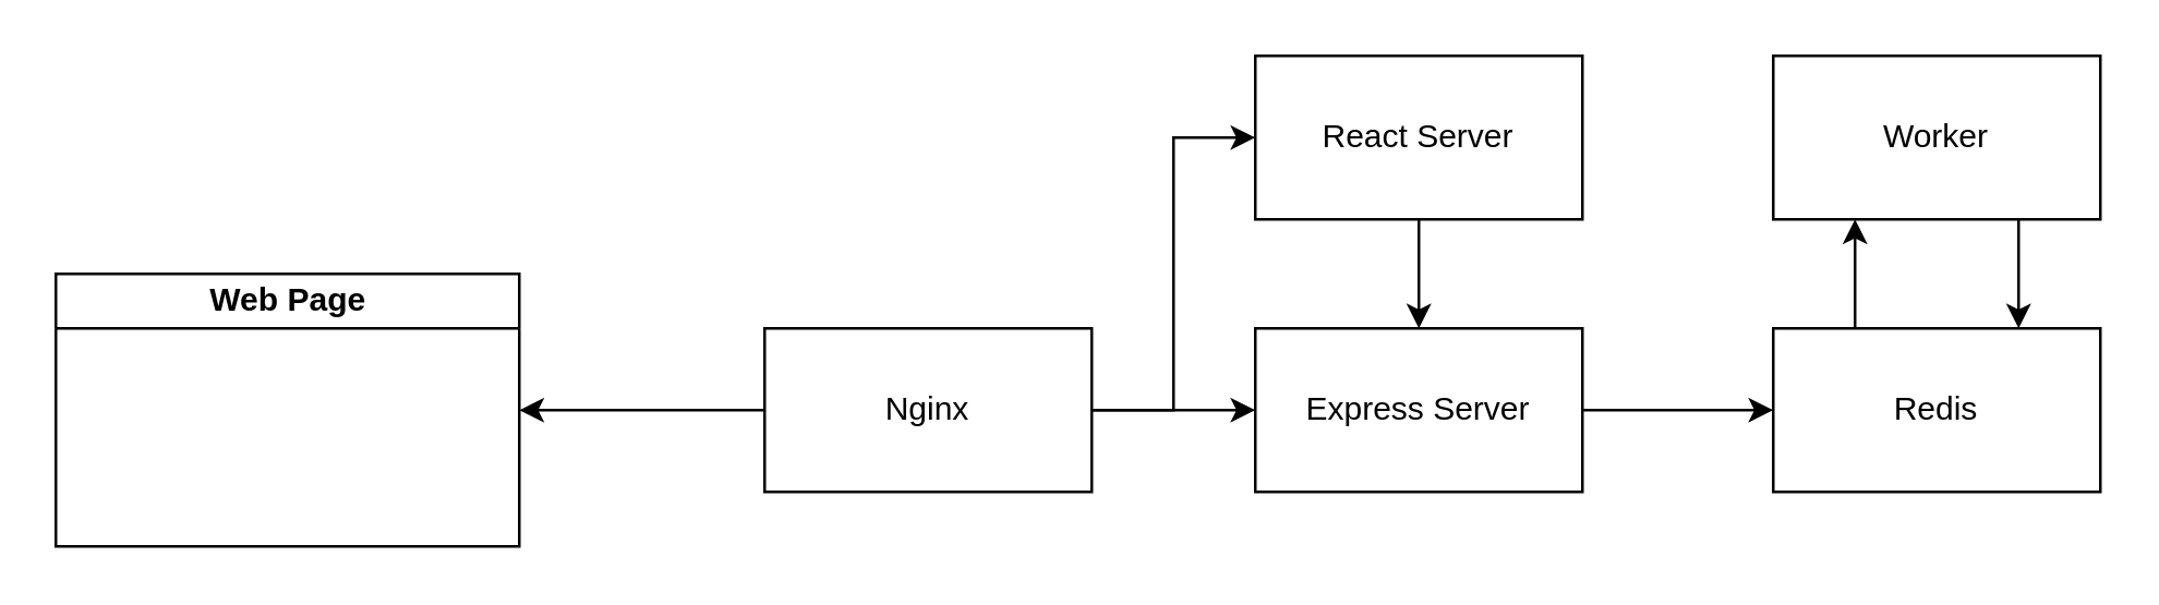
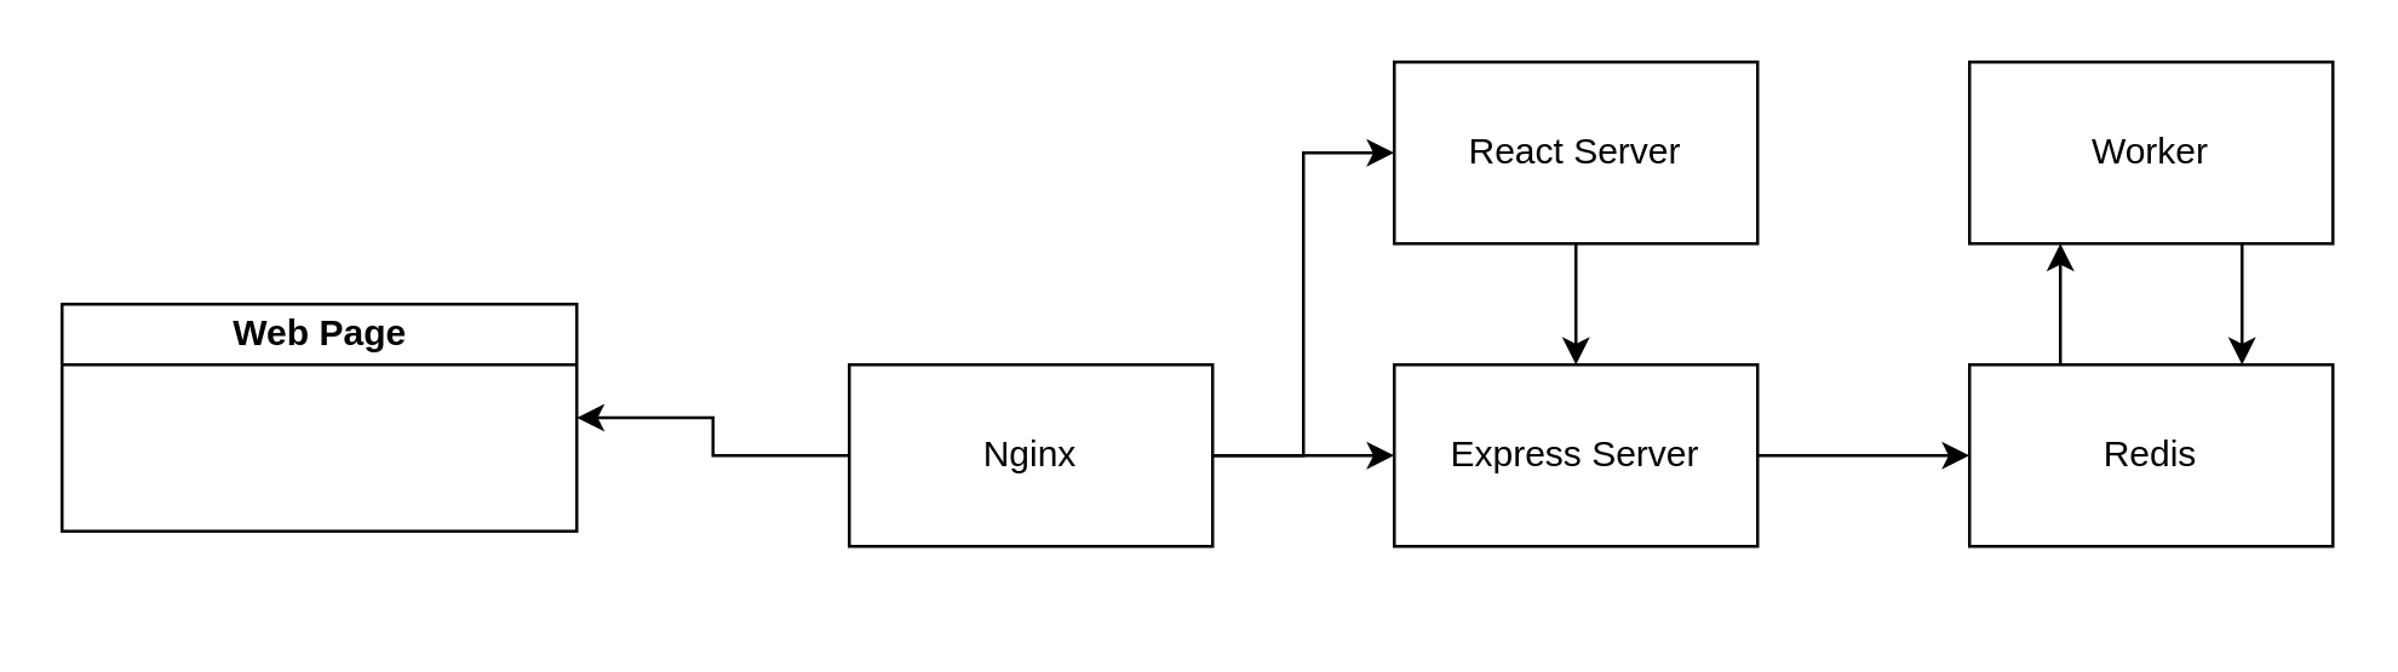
  <mxCell id="0" />
  <mxCell id="1" parent="0" />
  <mxCell id="2" style="edgeStyle=orthogonalEdgeStyle;rounded=0;orthogonalLoop=1;jettySize=auto;html=1;exitX=1;exitY=0.5;exitDx=0;exitDy=0;entryX=0;entryY=0.5;entryDx=0;entryDy=0;" edge="1" parent="1" source="5" target="7"><mxGeometry relative="1" as="geometry" /></mxCell>
  <mxCell id="3" style="edgeStyle=orthogonalEdgeStyle;rounded=0;orthogonalLoop=1;jettySize=auto;html=1;entryX=0;entryY=0.5;entryDx=0;entryDy=0;" edge="1" parent="1" source="5" target="9"><mxGeometry relative="1" as="geometry" /></mxCell>
  <mxCell id="4" style="edgeStyle=orthogonalEdgeStyle;rounded=0;orthogonalLoop=1;jettySize=auto;html=1;exitX=0;exitY=0.5;exitDx=0;exitDy=0;entryX=1;entryY=0.5;entryDx=0;entryDy=0;" edge="1" parent="1" source="5" target="14"><mxGeometry relative="1" as="geometry" /></mxCell>
  <mxCell id="5" value="Nginx&lt;br&gt;" style="rounded=0;whiteSpace=wrap;html=1;" vertex="1" parent="1"><mxGeometry x="280" y="120" width="120" height="60" as="geometry" /></mxCell>
  <mxCell id="6" style="edgeStyle=orthogonalEdgeStyle;rounded=0;orthogonalLoop=1;jettySize=auto;html=1;exitX=1;exitY=0.5;exitDx=0;exitDy=0;entryX=0;entryY=0.5;entryDx=0;entryDy=0;" edge="1" parent="1" source="7" target="13"><mxGeometry relative="1" as="geometry"><mxPoint x="620" y="150" as="targetPoint" /></mxGeometry></mxCell>
  <mxCell id="7" value="Express Server&lt;br&gt;" style="rounded=0;whiteSpace=wrap;html=1;" vertex="1" parent="1"><mxGeometry x="460" y="120" width="120" height="60" as="geometry" /></mxCell>
  <mxCell id="8" style="edgeStyle=orthogonalEdgeStyle;rounded=0;orthogonalLoop=1;jettySize=auto;html=1;exitX=0.5;exitY=1;exitDx=0;exitDy=0;entryX=0.5;entryY=0;entryDx=0;entryDy=0;" edge="1" parent="1" source="9" target="7"><mxGeometry relative="1" as="geometry"><mxPoint x="520" y="90" as="targetPoint" /></mxGeometry></mxCell>
  <mxCell id="9" value="React Server" style="rounded=0;whiteSpace=wrap;html=1;" vertex="1" parent="1"><mxGeometry x="460" y="20" width="120" height="60" as="geometry" /></mxCell>
  <mxCell id="10" style="edgeStyle=orthogonalEdgeStyle;rounded=0;orthogonalLoop=1;jettySize=auto;html=1;exitX=0.75;exitY=1;exitDx=0;exitDy=0;entryX=0.75;entryY=0;entryDx=0;entryDy=0;" edge="1" parent="1" source="11" target="13"><mxGeometry relative="1" as="geometry" /></mxCell>
  <mxCell id="11" value="Worker" style="rounded=0;whiteSpace=wrap;html=1;" vertex="1" parent="1"><mxGeometry x="650" y="20" width="120" height="60" as="geometry" /></mxCell>
  <mxCell id="12" style="edgeStyle=orthogonalEdgeStyle;rounded=0;orthogonalLoop=1;jettySize=auto;html=1;exitX=0.25;exitY=0;exitDx=0;exitDy=0;entryX=0.25;entryY=1;entryDx=0;entryDy=0;" edge="1" parent="1" source="13" target="11"><mxGeometry relative="1" as="geometry" /></mxCell>
  <mxCell id="13" value="Redis" style="rounded=0;whiteSpace=wrap;html=1;" vertex="1" parent="1"><mxGeometry x="650" y="120" width="120" height="60" as="geometry" /></mxCell>
- <mxCell id="14" value="Web Page" style="swimlane;html=1;startSize=20;horizontal=1;containerType=tree;" vertex="1" parent="1"><mxGeometry x="20" y="100" width="170" height="100" as="geometry" /></mxCell>
+ <mxCell id="14" value="Web Page" style="swimlane;html=1;startSize=20;horizontal=1;containerType=tree;" vertex="1" parent="1"><mxGeometry x="20" y="100" width="170" height="75" as="geometry" /></mxCell>
